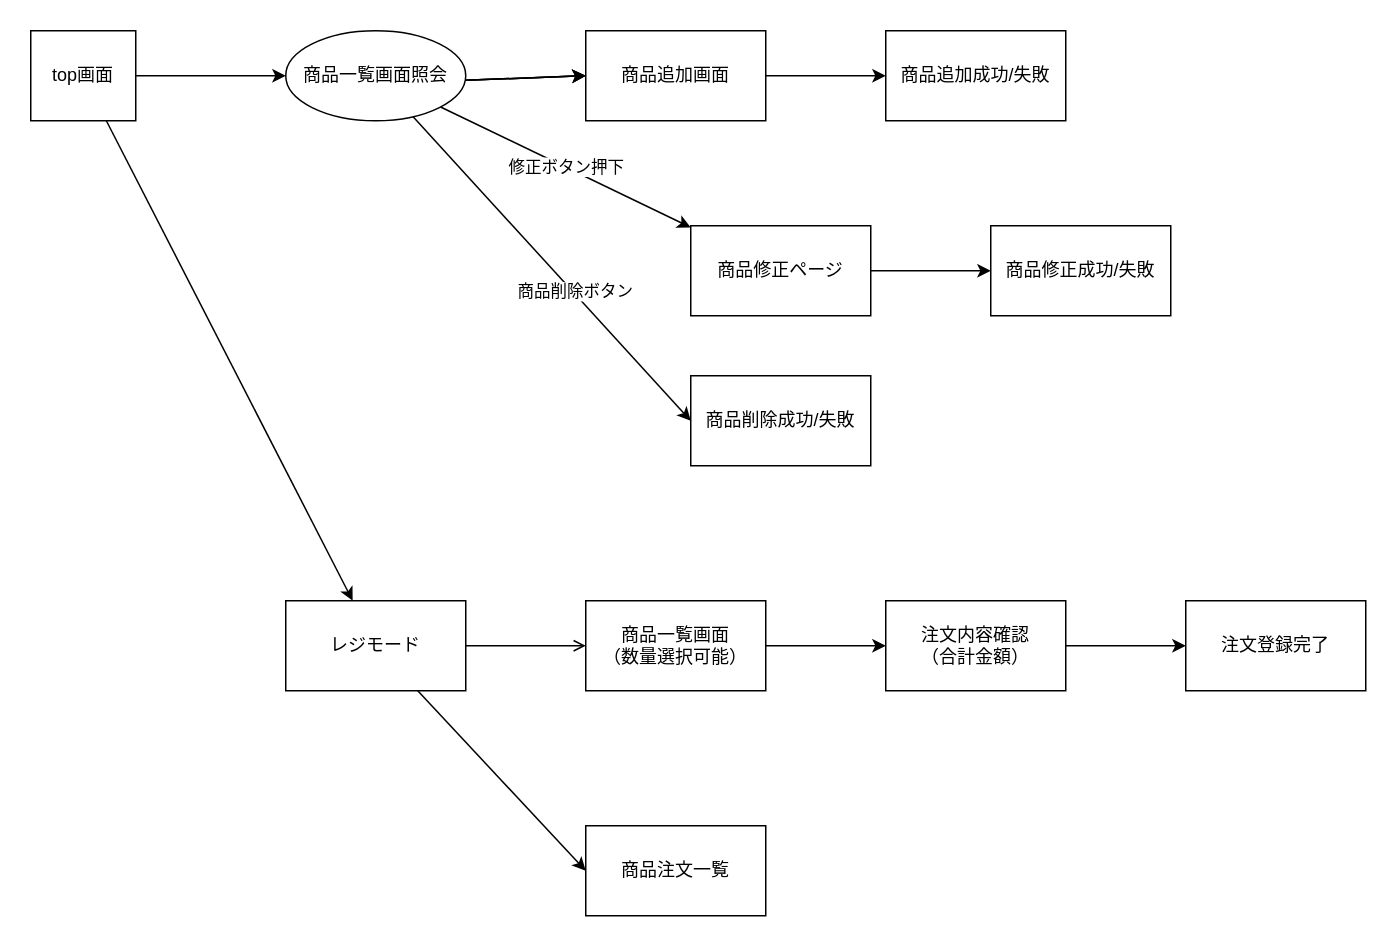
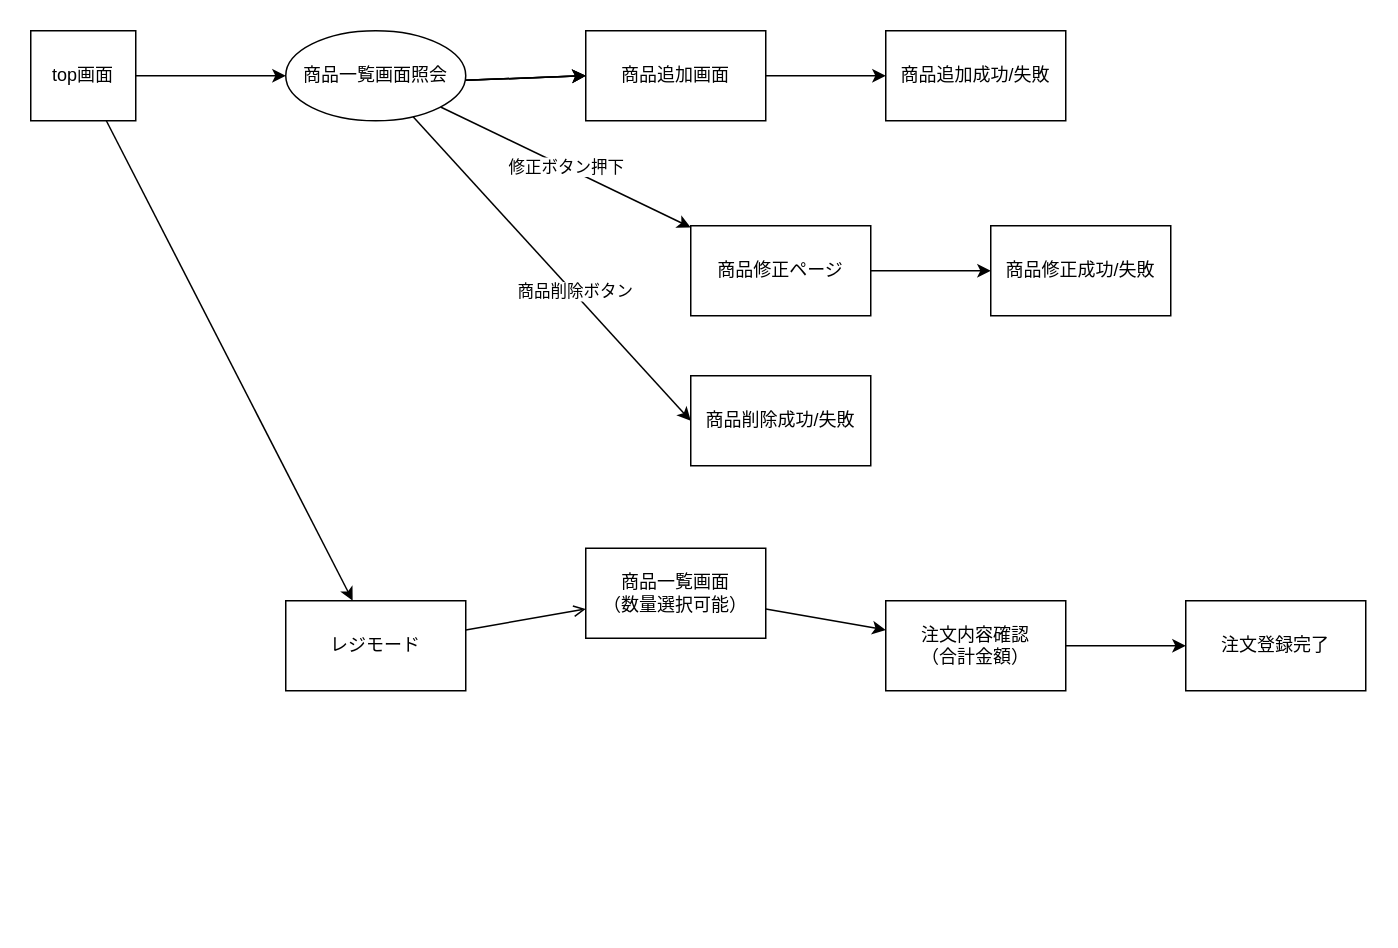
  <mxCell id="0" />
  <mxCell id="1" parent="0" />
  <mxCell id="2" style="edgeStyle=none;html=1;entryX=0;entryY=0.5;entryDx=0;entryDy=0;" edge="1" parent="1" source="4" target="11"><mxGeometry relative="1" as="geometry" /></mxCell>
  <mxCell id="3" value="" style="edgeStyle=none;html=1;" edge="1" parent="1" source="4" target="21"><mxGeometry relative="1" as="geometry" /></mxCell>
  <mxCell id="4" value="top画面" style="rounded=0;whiteSpace=wrap;html=1;" vertex="1" parent="1"><mxGeometry x="20" y="20" width="70" height="60" as="geometry" /></mxCell>
  <mxCell id="5" value="" style="edgeStyle=none;html=1;" edge="1" parent="1" source="11" target="13"><mxGeometry relative="1" as="geometry" /></mxCell>
  <mxCell id="6" value="" style="edgeStyle=none;html=1;" edge="1" parent="1" source="11" target="13"><mxGeometry relative="1" as="geometry" /></mxCell>
  <mxCell id="7" value="" style="edgeStyle=none;html=1;" edge="1" parent="1" source="11" target="13"><mxGeometry relative="1" as="geometry" /></mxCell>
  <mxCell id="8" value="修正ボタン押下" style="edgeStyle=none;html=1;" edge="1" parent="1" source="11" target="16"><mxGeometry relative="1" as="geometry" /></mxCell>
  <mxCell id="9" style="edgeStyle=none;html=1;entryX=0;entryY=0.5;entryDx=0;entryDy=0;" edge="1" parent="1" source="11" target="18"><mxGeometry relative="1" as="geometry" /></mxCell>
  <mxCell id="10" value="商品削除ボタン" style="edgeLabel;html=1;align=center;verticalAlign=middle;resizable=0;points=[];" vertex="1" connectable="0" parent="9"><mxGeometry x="0.148" y="1" relative="1" as="geometry"><mxPoint as="offset" /></mxGeometry></mxCell>
  <mxCell id="11" value="商品一覧画面照会" style="ellipse;whiteSpace=wrap;html=1;" vertex="1" parent="1"><mxGeometry x="190" y="20" width="120" height="60" as="geometry" /></mxCell>
  <mxCell id="12" value="" style="edgeStyle=none;html=1;" edge="1" parent="1" source="13" target="14"><mxGeometry relative="1" as="geometry" /></mxCell>
  <mxCell id="13" value="商品追加画面" style="whiteSpace=wrap;html=1;rounded=0;" vertex="1" parent="1"><mxGeometry x="390" y="20" width="120" height="60" as="geometry" /></mxCell>
  <mxCell id="14" value="商品追加成功/失敗" style="whiteSpace=wrap;html=1;rounded=0;" vertex="1" parent="1"><mxGeometry x="590" y="20" width="120" height="60" as="geometry" /></mxCell>
  <mxCell id="15" value="" style="edgeStyle=none;html=1;" edge="1" parent="1" source="16" target="17"><mxGeometry relative="1" as="geometry" /></mxCell>
  <mxCell id="16" value="商品修正ページ" style="whiteSpace=wrap;html=1;rounded=0;" vertex="1" parent="1"><mxGeometry x="460" y="150" width="120" height="60" as="geometry" /></mxCell>
  <mxCell id="17" value="商品修正成功/失敗" style="whiteSpace=wrap;html=1;rounded=0;" vertex="1" parent="1"><mxGeometry x="660" y="150" width="120" height="60" as="geometry" /></mxCell>
  <mxCell id="18" value="商品削除成功/失敗" style="rounded=0;whiteSpace=wrap;html=1;" vertex="1" parent="1"><mxGeometry x="460" y="250" width="120" height="60" as="geometry" /></mxCell>
  <mxCell id="19" value="" style="edgeStyle=none;html=1;endArrow=open;" edge="1" parent="1" source="21" target="23"><mxGeometry relative="1" as="geometry" /></mxCell>
- <mxCell id="20" style="edgeStyle=none;html=1;entryX=0;entryY=0.5;entryDx=0;entryDy=0;" edge="1" parent="1" source="21" target="27"><mxGeometry relative="1" as="geometry" /></mxCell>
  <mxCell id="21" value="レジモード" style="whiteSpace=wrap;html=1;rounded=0;" vertex="1" parent="1"><mxGeometry x="190" y="400" width="120" height="60" as="geometry" /></mxCell>
  <mxCell id="22" value="" style="edgeStyle=none;html=1;" edge="1" parent="1" source="23" target="25"><mxGeometry relative="1" as="geometry" /></mxCell>
- <mxCell id="23" value="商品一覧画面&lt;br&gt;（数量選択可能）" style="whiteSpace=wrap;html=1;rounded=0;" vertex="1" parent="1"><mxGeometry x="390" y="400" width="120" height="60" as="geometry" /></mxCell>
+ <mxCell id="23" value="商品一覧画面&lt;br&gt;（数量選択可能）" style="whiteSpace=wrap;html=1;rounded=0;" vertex="1" parent="1"><mxGeometry x="390" y="365" width="120" height="60" as="geometry" /></mxCell>
  <mxCell id="24" value="" style="edgeStyle=none;html=1;" edge="1" parent="1" source="25" target="26"><mxGeometry relative="1" as="geometry" /></mxCell>
  <mxCell id="25" value="注文内容確認&lt;br&gt;（合計金額）" style="whiteSpace=wrap;html=1;rounded=0;" vertex="1" parent="1"><mxGeometry x="590" y="400" width="120" height="60" as="geometry" /></mxCell>
  <mxCell id="26" value="注文登録完了" style="whiteSpace=wrap;html=1;rounded=0;" vertex="1" parent="1"><mxGeometry x="790" y="400" width="120" height="60" as="geometry" /></mxCell>
- <mxCell id="27" value="商品注文一覧" style="whiteSpace=wrap;html=1;rounded=0;" vertex="1" parent="1"><mxGeometry x="390" y="550" width="120" height="60" as="geometry" /></mxCell>
